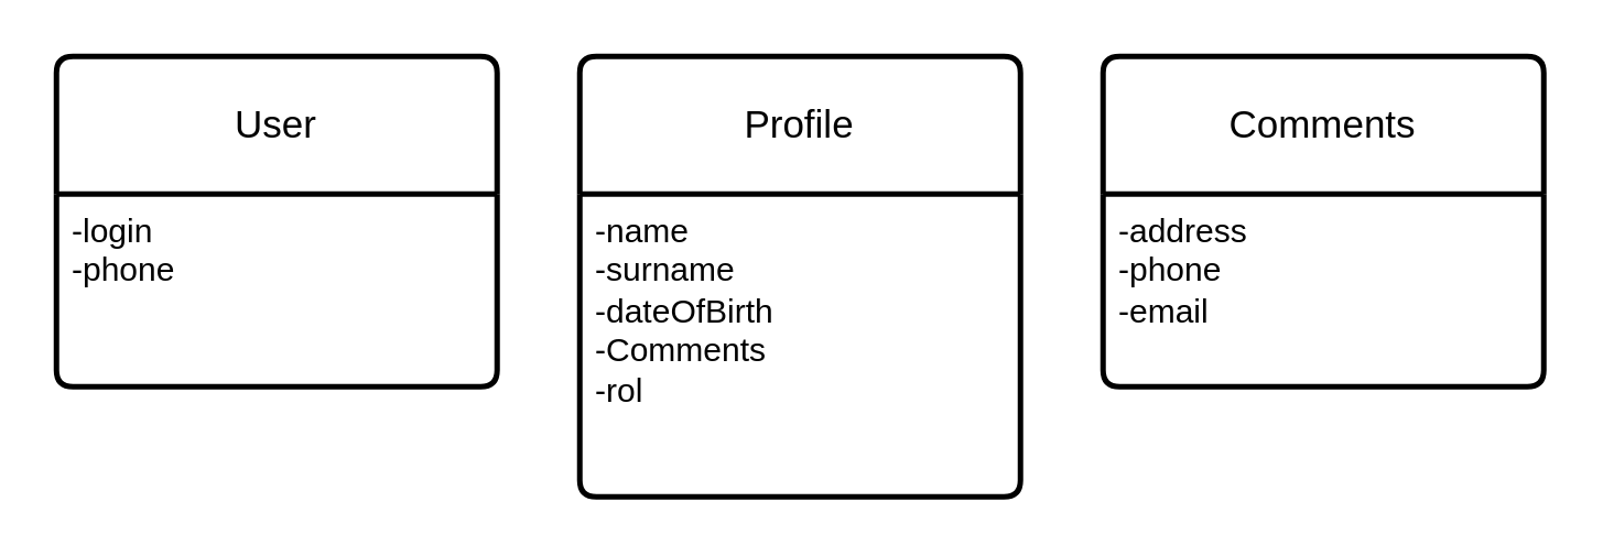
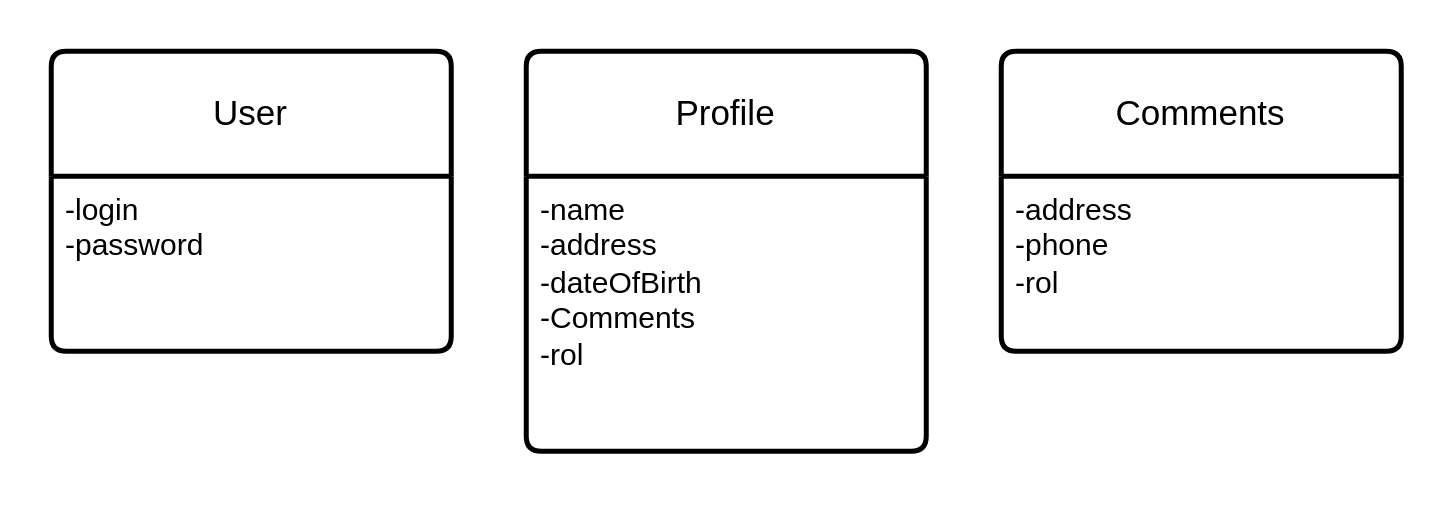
  <mxCell id="0" />
  <mxCell id="1" parent="0" />
  <mxCell id="2" value="User" style="swimlane;childLayout=stackLayout;horizontal=1;startSize=50;horizontalStack=0;rounded=1;fontSize=14;fontStyle=0;strokeWidth=2;resizeParent=0;resizeLast=1;shadow=0;dashed=0;align=center;arcSize=4;whiteSpace=wrap;html=1;" vertex="1" parent="1"><mxGeometry x="20" y="20" width="160" height="120" as="geometry" /></mxCell>
- <mxCell id="3" value="-login&lt;div&gt;-phone&lt;/div&gt;" style="align=left;strokeColor=none;fillColor=none;spacingLeft=4;fontSize=12;verticalAlign=top;resizable=0;rotatable=0;part=1;html=1;" vertex="1" parent="2"><mxGeometry y="50" width="160" height="70" as="geometry" /></mxCell>
+ <mxCell id="3" value="-login&lt;div&gt;-password&lt;/div&gt;" style="align=left;strokeColor=none;fillColor=none;spacingLeft=4;fontSize=12;verticalAlign=top;resizable=0;rotatable=0;part=1;html=1;" vertex="1" parent="2"><mxGeometry y="50" width="160" height="70" as="geometry" /></mxCell>
  <mxCell id="4" value="Profile" style="swimlane;childLayout=stackLayout;horizontal=1;startSize=50;horizontalStack=0;rounded=1;fontSize=14;fontStyle=0;strokeWidth=2;resizeParent=0;resizeLast=1;shadow=0;dashed=0;align=center;arcSize=4;whiteSpace=wrap;html=1;" vertex="1" parent="1"><mxGeometry x="210" y="20" width="160" height="160" as="geometry" /></mxCell>
- <mxCell id="5" value="-name&lt;div&gt;-surname&lt;/div&gt;&lt;div&gt;-dateOfBirth&lt;/div&gt;&lt;div&gt;-Comments&lt;/div&gt;&lt;div&gt;-rol&lt;/div&gt;" style="align=left;strokeColor=none;fillColor=none;spacingLeft=4;fontSize=12;verticalAlign=top;resizable=0;rotatable=0;part=1;html=1;" vertex="1" parent="4"><mxGeometry y="50" width="160" height="110" as="geometry" /></mxCell>
+ <mxCell id="5" value="-name&lt;div&gt;-address&lt;/div&gt;&lt;div&gt;-dateOfBirth&lt;/div&gt;&lt;div&gt;-Comments&lt;/div&gt;&lt;div&gt;-rol&lt;/div&gt;" style="align=left;strokeColor=none;fillColor=none;spacingLeft=4;fontSize=12;verticalAlign=top;resizable=0;rotatable=0;part=1;html=1;" vertex="1" parent="4"><mxGeometry y="50" width="160" height="110" as="geometry" /></mxCell>
  <mxCell id="6" value="Comments" style="swimlane;childLayout=stackLayout;horizontal=1;startSize=50;horizontalStack=0;rounded=1;fontSize=14;fontStyle=0;strokeWidth=2;resizeParent=0;resizeLast=1;shadow=0;dashed=0;align=center;arcSize=4;whiteSpace=wrap;html=1;" vertex="1" parent="1"><mxGeometry x="400" y="20" width="160" height="120" as="geometry" /></mxCell>
- <mxCell id="7" value="-address&lt;div&gt;-phone&lt;/div&gt;&lt;div&gt;-email&lt;/div&gt;" style="align=left;strokeColor=none;fillColor=none;spacingLeft=4;fontSize=12;verticalAlign=top;resizable=0;rotatable=0;part=1;html=1;" vertex="1" parent="6"><mxGeometry y="50" width="160" height="70" as="geometry" /></mxCell>
+ <mxCell id="7" value="-address&lt;div&gt;-phone&lt;/div&gt;&lt;div&gt;-rol&lt;/div&gt;" style="align=left;strokeColor=none;fillColor=none;spacingLeft=4;fontSize=12;verticalAlign=top;resizable=0;rotatable=0;part=1;html=1;" vertex="1" parent="6"><mxGeometry y="50" width="160" height="70" as="geometry" /></mxCell>
